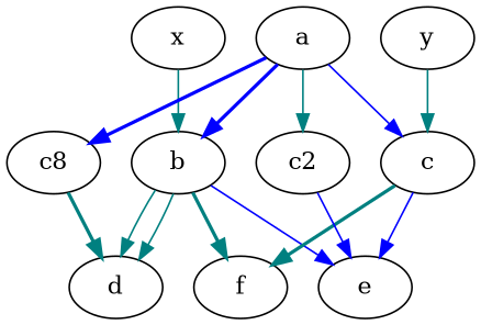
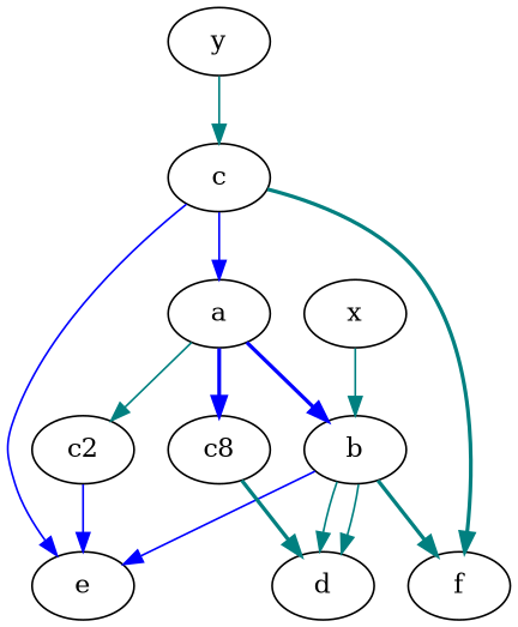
  digraph {
    edge [color=teal style=solid]
    x
    b
    d
    e
    f
    y
    c
    a
    n9 [label=c8]
    c2
    x -> b
    b -> d
    b -> d
    b -> e [color=blue]
    b -> f [style=bold]
    y -> c
    c -> e [color=blue]
    c -> f [style=bold]
    a -> b [color=blue style=bold]
-   a -> c [color=blue]
+   c -> a [color=blue]
    a -> n9 [color=blue style=bold]
    a -> c2
    n9 -> d [style=bold]
    c2 -> e [color=blue]
  }
